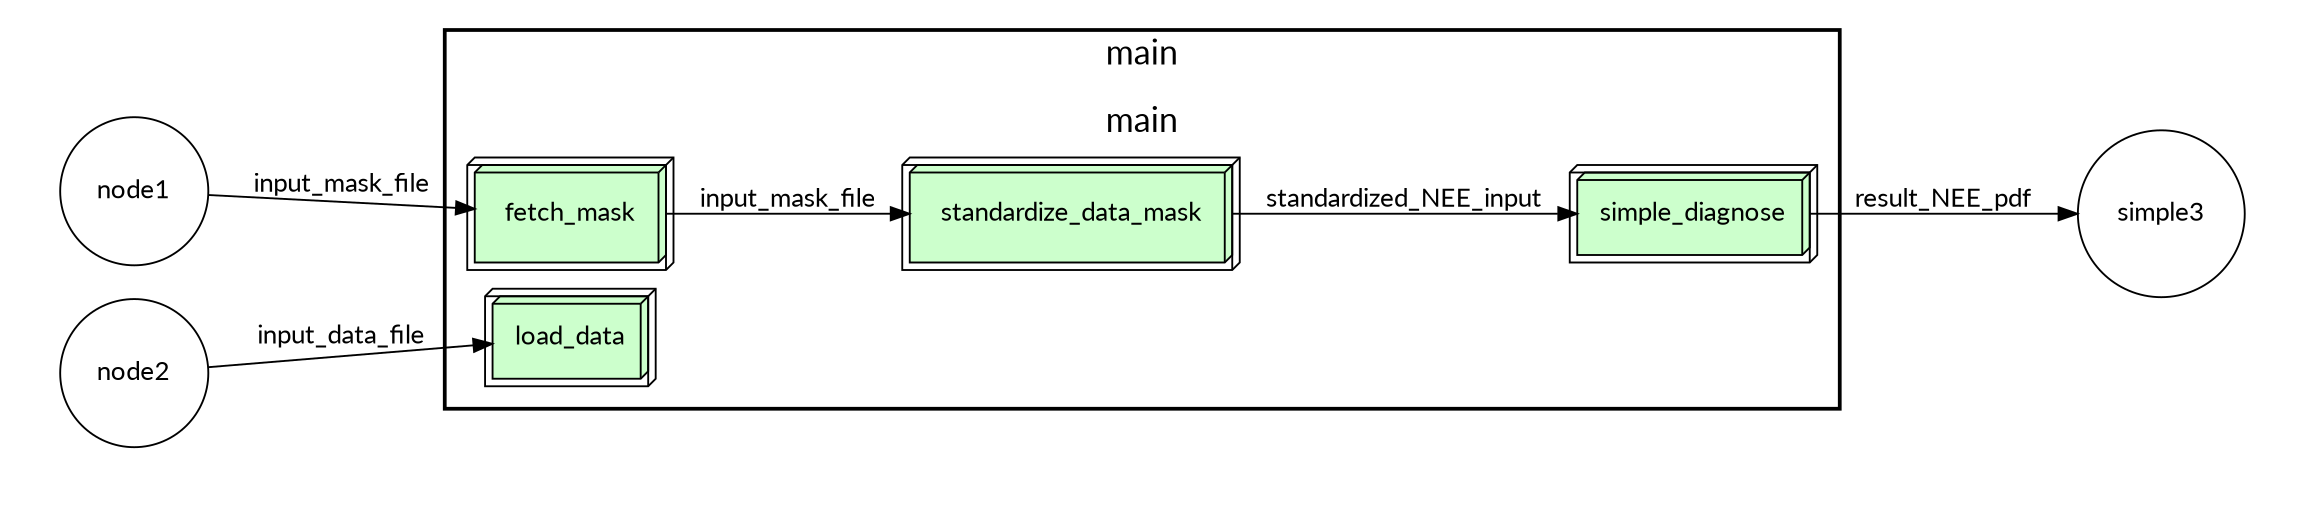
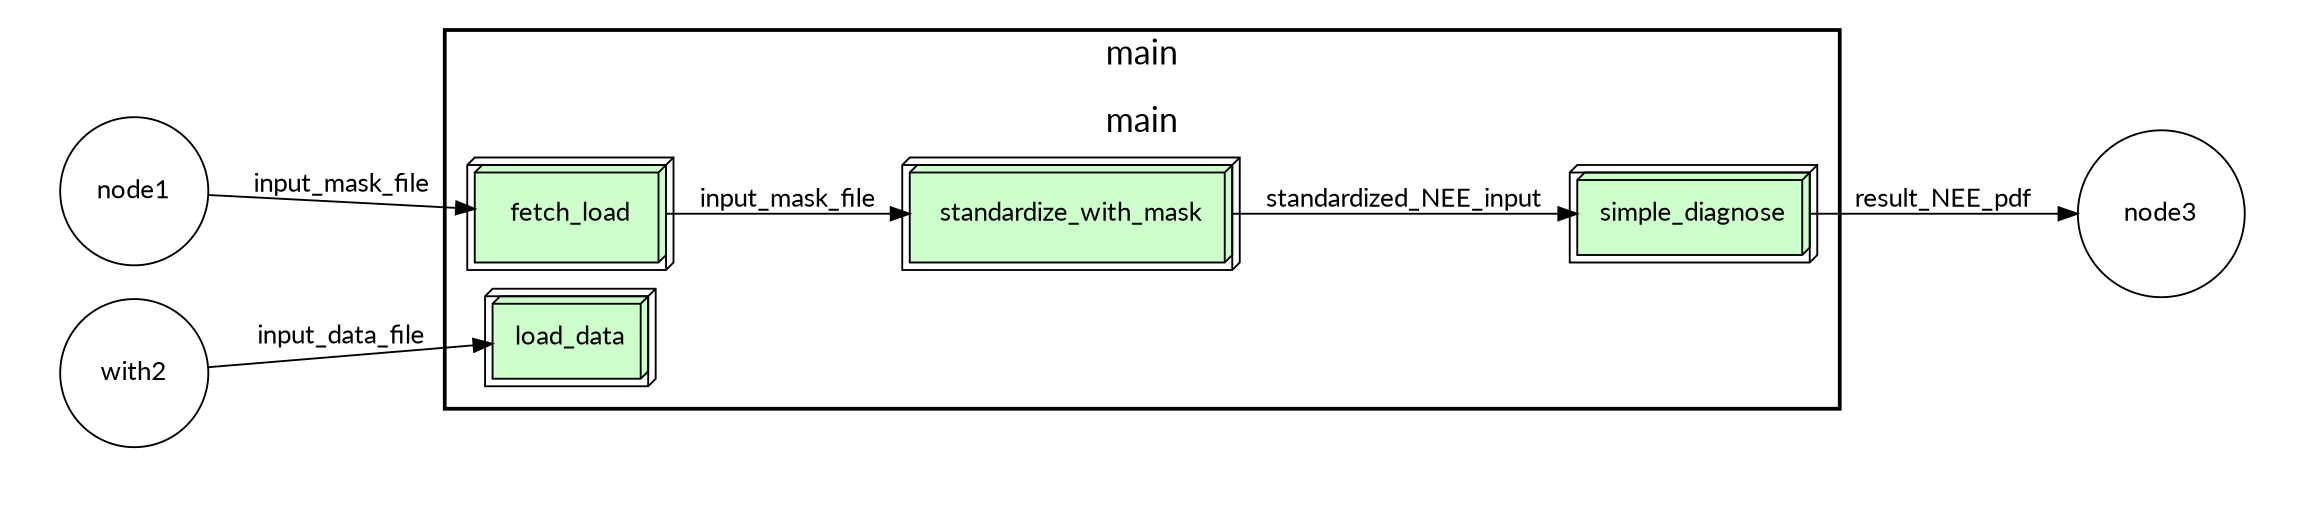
  digraph {
    fontname=Lato
    rankdir=LR
    node [fillcolor="#CCFFCC" fontname=Lato peripheries=2 shape=box3d style=filled]
    edge [fontname=Lato]
    node1 [fillcolor="#FFFFFF" peripheries=1 shape=circle width=0.2]
-   node2 [fillcolor="#FFFFFF" peripheries=1 shape=circle width=0.2]
-   node3 [fillcolor="#FFFFFF" peripheries=1 shape=circle width=0.2 label=simple3]
-   n4 [label=fetch_mask width=0.2]
+   node2 [fillcolor="#FFFFFF" peripheries=1 shape=circle width=0.2 label=with2]
+   node3 [fillcolor="#FFFFFF" peripheries=1 shape=circle width=0.2]
+   n4 [label=fetch_load width=0.2]
    n5 [label=load_data width=0.2]
-   n6 [label=standardize_data_mask width=0.2]
+   n6 [label=standardize_with_mask width=0.2]
    n7 [label=simple_diagnose width=0.2]
    subgraph cluster_1 {
      color=white
      subgraph cluster_2 {
        color=white
        node1
        node2
      }
    }
    subgraph cluster_3 {
      color=white
      subgraph cluster_4 {
        color=white
        node3
      }
    }
    subgraph cluster_5 {
      fontsize=18
      label=main
      penwidth=2
      subgraph cluster_6 {
        color=white
        fontsize=18
        label=main
        penwidth=2
        n4
        n5
        n6
        n7
      }
    }
    node1 -> n4 [label=input_mask_file]
    node2 -> n5 [label=input_data_file]
    n4 -> n6 [label=input_mask_file]
    n6 -> n7 [label=standardized_NEE_input]
    n7 -> node3 [label=result_NEE_pdf]
  }
